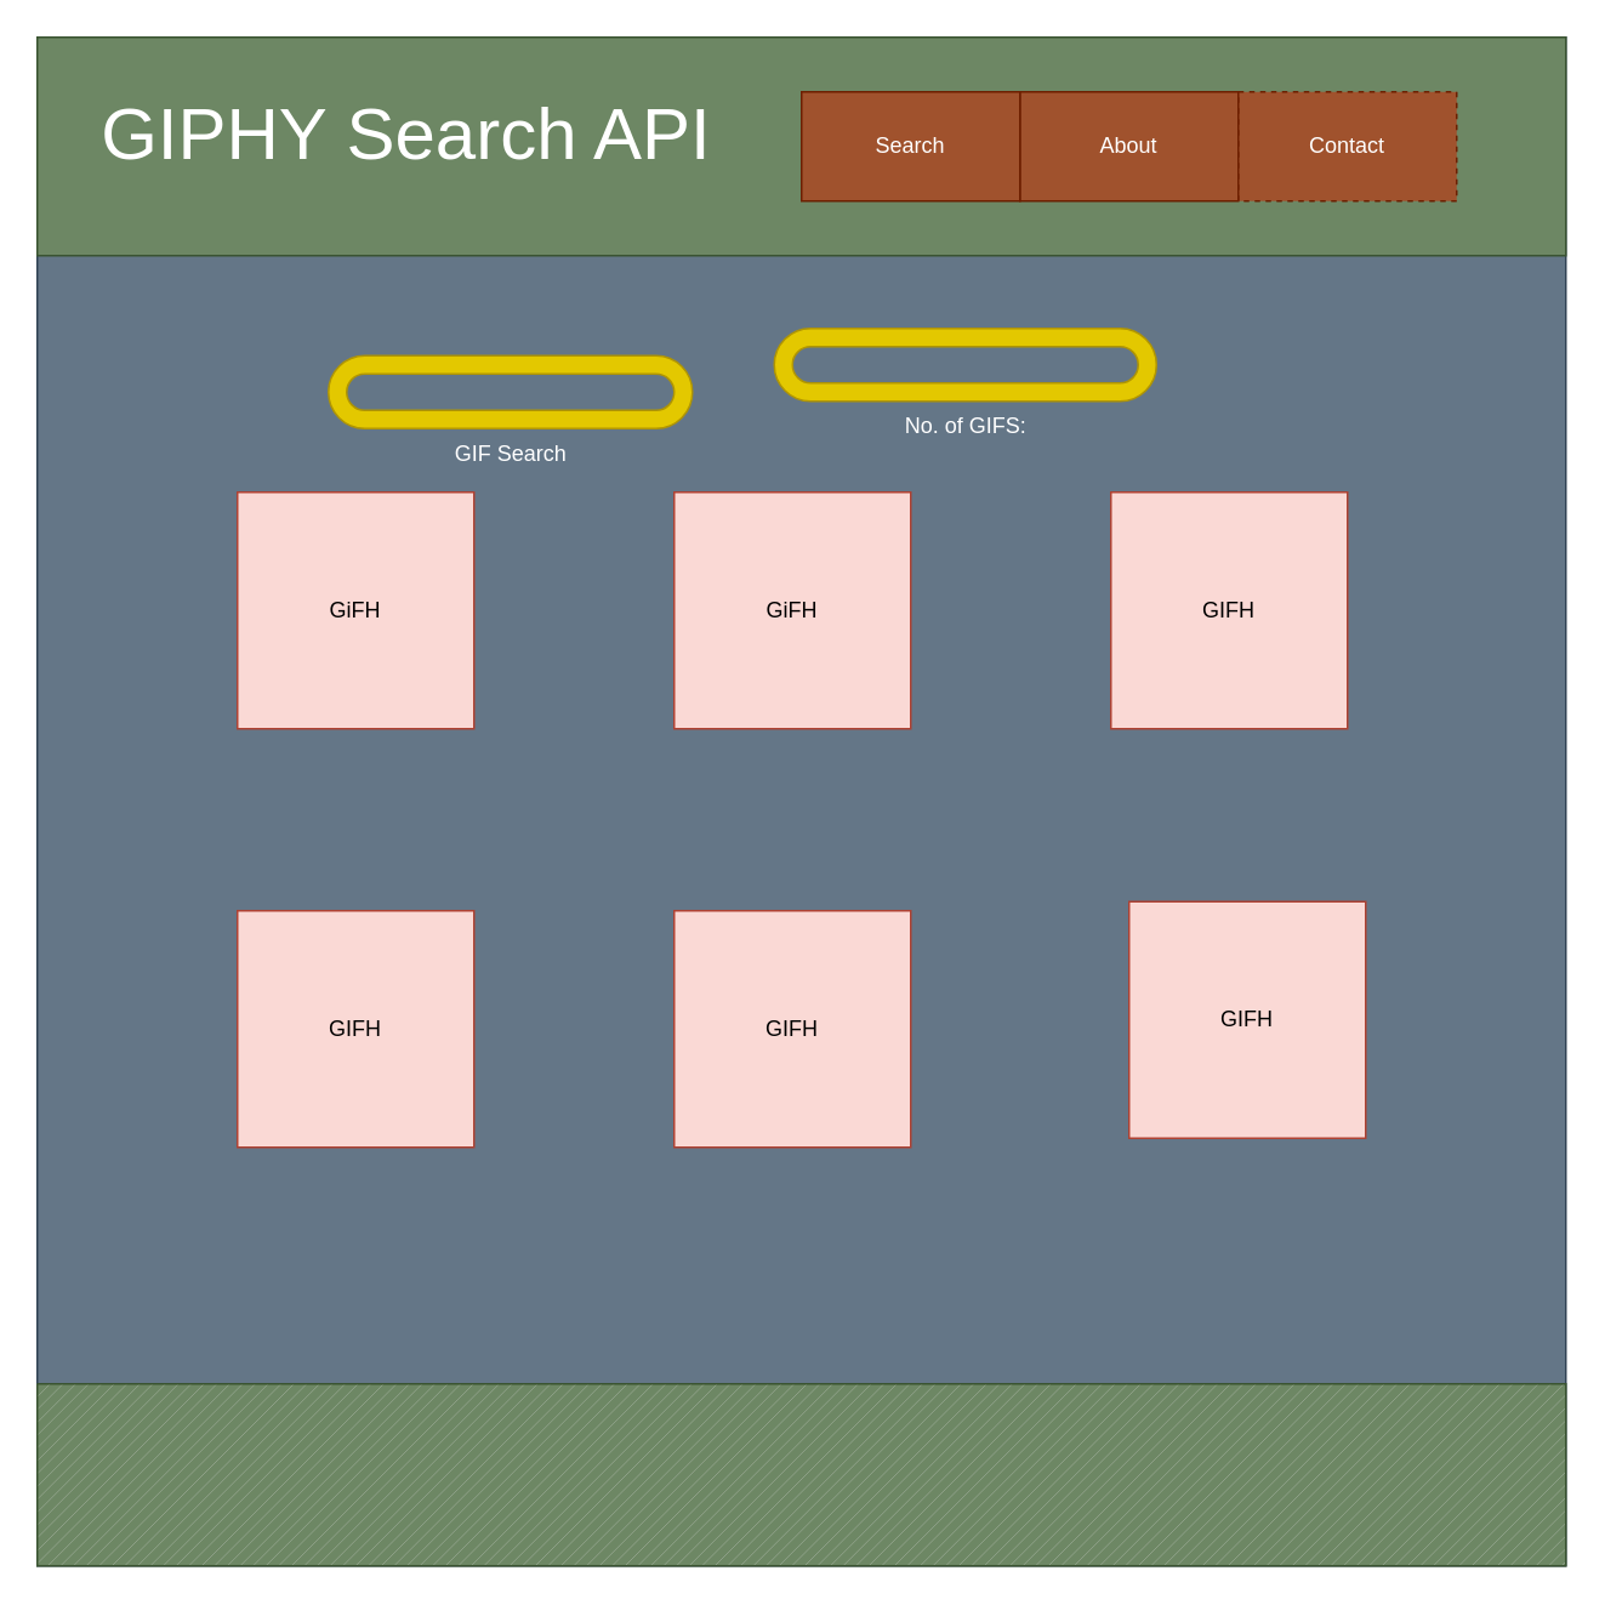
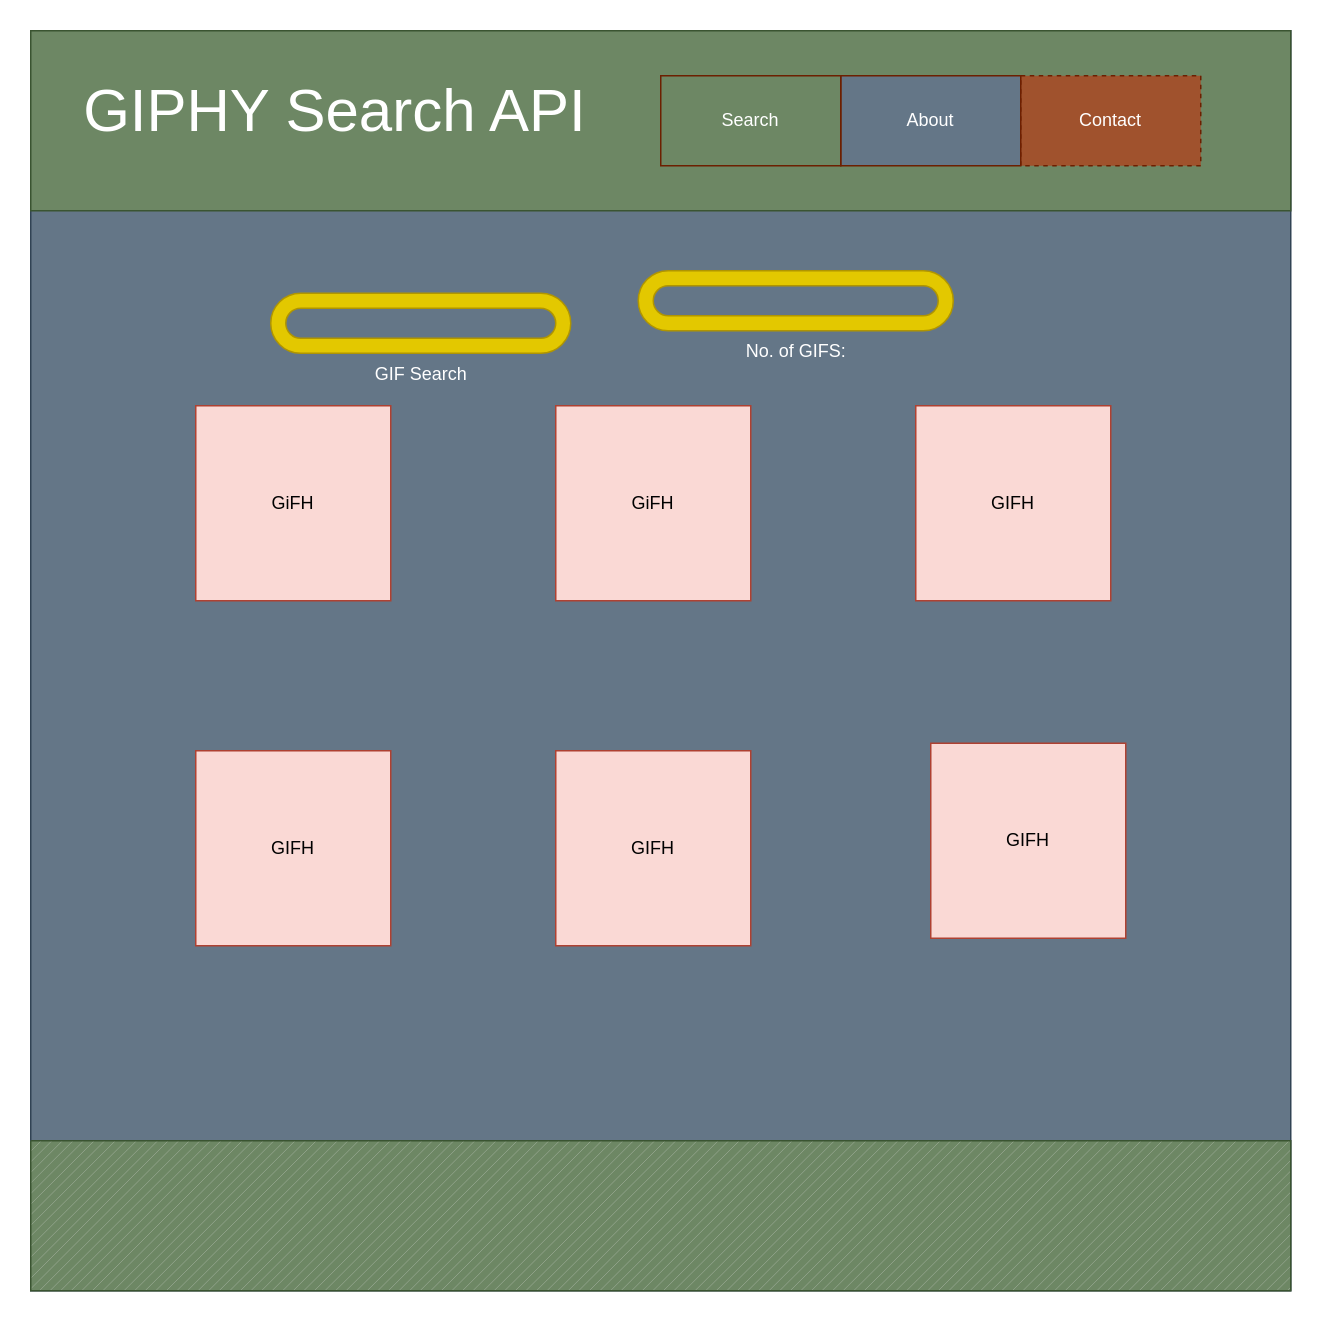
  <mxCell id="0" />
  <mxCell id="1" parent="0" />
  <mxCell id="2" value="&amp;nbsp; &amp;nbsp;" style="whiteSpace=wrap;html=1;aspect=fixed;fillColor=#647687;strokeColor=#314354;fontColor=#ffffff;" vertex="1" parent="1"><mxGeometry x="20" y="20" width="840" height="840" as="geometry" /></mxCell>
  <mxCell id="3" value="GiFH" style="whiteSpace=wrap;html=1;aspect=fixed;fillColor=#fad9d5;strokeColor=#ae4132;" vertex="1" parent="1"><mxGeometry x="130" y="270" width="130" height="130" as="geometry" /></mxCell>
  <mxCell id="4" value="GIFH" style="whiteSpace=wrap;html=1;aspect=fixed;fillColor=#fad9d5;strokeColor=#ae4132;" vertex="1" parent="1"><mxGeometry x="610" y="270" width="130" height="130" as="geometry" /></mxCell>
  <mxCell id="5" value="GiFH" style="whiteSpace=wrap;html=1;aspect=fixed;fillColor=#fad9d5;strokeColor=#ae4132;" vertex="1" parent="1"><mxGeometry x="370" y="270" width="130" height="130" as="geometry" /></mxCell>
  <mxCell id="6" value="GIFH" style="whiteSpace=wrap;html=1;aspect=fixed;fillColor=#fad9d5;strokeColor=#ae4132;" vertex="1" parent="1"><mxGeometry x="130" y="500" width="130" height="130" as="geometry" /></mxCell>
  <mxCell id="7" value="GIFH" style="whiteSpace=wrap;html=1;aspect=fixed;fillColor=#fad9d5;strokeColor=#ae4132;" vertex="1" parent="1"><mxGeometry x="370" y="500" width="130" height="130" as="geometry" /></mxCell>
  <mxCell id="8" value="GIFH" style="whiteSpace=wrap;html=1;aspect=fixed;fillColor=#fad9d5;strokeColor=#ae4132;" vertex="1" parent="1"><mxGeometry x="620" y="495" width="130" height="130" as="geometry" /></mxCell>
  <mxCell id="9" value="&lt;font style=&quot;font-size: 40px&quot;&gt;&amp;nbsp; &amp;nbsp;GIPHY Search API&lt;/font&gt;&amp;nbsp; &amp;nbsp; &amp;nbsp; &amp;nbsp; &amp;nbsp; &amp;nbsp; &amp;nbsp; &amp;nbsp; &amp;nbsp; &amp;nbsp; &amp;nbsp; &amp;nbsp; Search&amp;nbsp; &amp;nbsp; &amp;nbsp; &amp;nbsp; &amp;nbsp; &amp;nbsp; &amp;nbsp; &amp;nbsp; &amp;nbsp; &amp;nbsp; &amp;nbsp; &amp;nbsp; &amp;nbsp;About&amp;nbsp; &amp;nbsp; &amp;nbsp; &amp;nbsp; &amp;nbsp; &amp;nbsp; &amp;nbsp; &amp;nbsp; &amp;nbsp; &amp;nbsp; &amp;nbsp; &amp;nbsp; &amp;nbsp;Contact&amp;nbsp; &amp;nbsp; &amp;nbsp; &amp;nbsp; &amp;nbsp; &amp;nbsp; &amp;nbsp; &amp;nbsp; &amp;nbsp; &amp;nbsp; &amp;nbsp; &amp;nbsp; &amp;nbsp; &amp;nbsp; &amp;nbsp; &amp;nbsp; &amp;nbsp; &amp;nbsp; &amp;nbsp; &amp;nbsp; &amp;nbsp; &amp;nbsp; &amp;nbsp; &amp;nbsp; &amp;nbsp; &amp;nbsp; &amp;nbsp; &amp;nbsp; &amp;nbsp; &amp;nbsp; &amp;nbsp; &amp;nbsp; &amp;nbsp;&amp;nbsp;" style="rounded=0;whiteSpace=wrap;html=1;fillColor=#6d8764;strokeColor=#3A5431;fontColor=#ffffff;" vertex="1" parent="1"><mxGeometry x="20" y="20" width="840" height="120" as="geometry" /></mxCell>
  <mxCell id="10" value="Contact" style="rounded=0;whiteSpace=wrap;html=1;fillColor=#a0522d;strokeColor=#6D1F00;fontColor=#ffffff;dashed=1;" vertex="1" parent="1"><mxGeometry x="680" y="50" width="120" height="60" as="geometry" /></mxCell>
- <mxCell id="11" value="About" style="rounded=0;whiteSpace=wrap;html=1;fillColor=#a0522d;strokeColor=#6D1F00;fontColor=#ffffff;" vertex="1" parent="1"><mxGeometry x="560" y="50" width="120" height="60" as="geometry" /></mxCell>
- <mxCell id="12" value="Search" style="rounded=0;whiteSpace=wrap;html=1;fillColor=#a0522d;strokeColor=#6D1F00;fontColor=#ffffff;" vertex="1" parent="1"><mxGeometry x="440" y="50" width="120" height="60" as="geometry" /></mxCell>
+ <mxCell id="11" value="About" style="rounded=0;whiteSpace=wrap;html=1;fillColor=#647687;strokeColor=#6D1F00;fontColor=#ffffff;" vertex="1" parent="1"><mxGeometry x="560" y="50" width="120" height="60" as="geometry" /></mxCell>
+ <mxCell id="12" value="Search" style="rounded=0;whiteSpace=wrap;html=1;fillColor=#6d8764;strokeColor=#6D1F00;fontColor=#ffffff;" vertex="1" parent="1"><mxGeometry x="440" y="50" width="120" height="60" as="geometry" /></mxCell>
  <mxCell id="13" value="GIF Search" style="verticalLabelPosition=bottom;verticalAlign=top;html=1;shape=mxgraph.basic.rounded_frame;dx=10;direction=west;fillColor=#e3c800;strokeColor=#B09500;fontColor=#ffffff;" vertex="1" parent="1"><mxGeometry x="180" y="195" width="200" height="40" as="geometry" /></mxCell>
  <mxCell id="14" value="No. of GIFS:" style="verticalLabelPosition=bottom;verticalAlign=top;html=1;shape=mxgraph.basic.rounded_frame;dx=10;fillColor=#e3c800;strokeColor=#B09500;fontColor=#ffffff;" vertex="1" parent="1"><mxGeometry x="425" y="180" width="210" height="40" as="geometry" /></mxCell>
  <mxCell id="15" value="" style="verticalLabelPosition=bottom;verticalAlign=top;html=1;shape=mxgraph.basic.patternFillRect;fillStyle=diag;step=5;fillStrokeWidth=0.2;fillStrokeColor=#dddddd;fillColor=#6d8764;strokeColor=#3A5431;fontColor=#ffffff;" vertex="1" parent="1"><mxGeometry x="20" y="760" width="840" height="100" as="geometry" /></mxCell>
